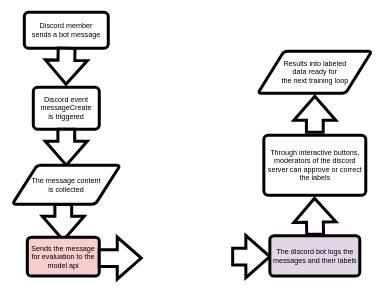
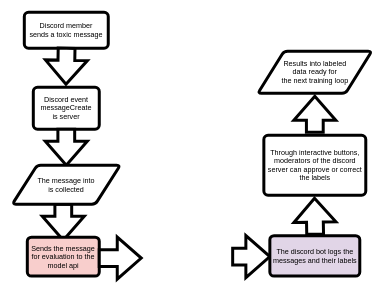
  <mxCell id="0" />
  <mxCell id="1" parent="0" />
  <mxCell id="2" value="" style="verticalLabelPosition=bottom;verticalAlign=top;html=1;strokeWidth=5;shape=mxgraph.arrows2.arrow;dy=0.6;dx=40;notch=0;rotation=-90;" parent="1" vertex="1"><mxGeometry x="494.5" y="155" width="60" height="70" as="geometry" /></mxCell>
  <mxCell id="3" value="" style="verticalLabelPosition=bottom;verticalAlign=top;html=1;strokeWidth=5;shape=mxgraph.arrows2.arrow;dy=0.6;dx=40;notch=0;rotation=90;" parent="1" vertex="1"><mxGeometry x="75" y="335" width="60" height="70" as="geometry" /></mxCell>
- <mxCell id="4" value="Discord member&lt;div&gt;sends a bot message&lt;/div&gt;" style="rounded=1;whiteSpace=wrap;html=1;absoluteArcSize=1;arcSize=14;strokeWidth=5;" parent="1" vertex="1"><mxGeometry x="40" y="20" width="140" height="60" as="geometry" /></mxCell>
+ <mxCell id="4" value="Discord member&lt;div&gt;sends a toxic message&lt;/div&gt;" style="rounded=1;whiteSpace=wrap;html=1;absoluteArcSize=1;arcSize=14;strokeWidth=5;" parent="1" vertex="1"><mxGeometry x="40" y="20" width="140" height="60" as="geometry" /></mxCell>
  <mxCell id="5" value="" style="verticalLabelPosition=bottom;verticalAlign=top;html=1;strokeWidth=5;shape=mxgraph.arrows2.arrow;dy=0.6;dx=40;notch=0;rotation=91;" parent="1" vertex="1"><mxGeometry x="80" y="75" width="60" height="70" as="geometry" /></mxCell>
- <mxCell id="6" value="Discord event&lt;div&gt;messageCreate&lt;/div&gt;&lt;div&gt;is triggered&lt;/div&gt;" style="rounded=1;whiteSpace=wrap;html=1;absoluteArcSize=1;arcSize=14;strokeWidth=5;" parent="1" vertex="1"><mxGeometry x="55" y="145" width="110" height="70" as="geometry" /></mxCell>
+ <mxCell id="6" value="Discord event&lt;div&gt;messageCreate&lt;/div&gt;&lt;div&gt;is server&lt;/div&gt;" style="rounded=1;whiteSpace=wrap;html=1;absoluteArcSize=1;arcSize=14;strokeWidth=5;" parent="1" vertex="1"><mxGeometry x="55" y="145" width="110" height="70" as="geometry" /></mxCell>
  <mxCell id="7" value="" style="verticalLabelPosition=bottom;verticalAlign=top;html=1;strokeWidth=5;shape=mxgraph.arrows2.arrow;dy=0.6;dx=40;notch=0;rotation=90;" parent="1" vertex="1"><mxGeometry x="80" y="210" width="60" height="70" as="geometry" /></mxCell>
- <mxCell id="8" value="The message content&lt;div&gt;is collected&lt;/div&gt;" style="shape=parallelogram;html=1;strokeWidth=5;perimeter=parallelogramPerimeter;whiteSpace=wrap;rounded=1;arcSize=12;size=0.23;" parent="1" vertex="1"><mxGeometry x="20" y="275" width="180" height="65" as="geometry" /></mxCell>
+ <mxCell id="8" value="The message into&lt;div&gt;is collected&lt;/div&gt;" style="shape=parallelogram;html=1;strokeWidth=5;perimeter=parallelogramPerimeter;whiteSpace=wrap;rounded=1;arcSize=12;size=0.23;" parent="1" vertex="1"><mxGeometry x="20" y="275" width="180" height="65" as="geometry" /></mxCell>
  <mxCell id="9" value="Sends the message for evaluation to the model api" style="rounded=1;whiteSpace=wrap;html=1;absoluteArcSize=1;arcSize=14;strokeWidth=5;fillColor=#f8cecc;" parent="1" vertex="1"><mxGeometry x="45" y="395" width="120" height="65" as="geometry" /></mxCell>
  <mxCell id="10" value="" style="verticalLabelPosition=bottom;verticalAlign=top;html=1;strokeWidth=5;shape=mxgraph.arrows2.arrow;dy=0.6;dx=40;notch=0;rotation=0;" parent="1" vertex="1"><mxGeometry x="165" y="395" width="70" height="70" as="geometry" /></mxCell>
  <mxCell id="11" value="" style="verticalLabelPosition=bottom;verticalAlign=top;html=1;strokeWidth=5;shape=mxgraph.arrows2.arrow;dy=0.6;dx=40;notch=0;" parent="1" vertex="1"><mxGeometry x="387.5" y="392.5" width="62" height="70" as="geometry" /></mxCell>
  <mxCell id="12" value="The discord bot logs the messages and their labels" style="rounded=1;whiteSpace=wrap;html=1;absoluteArcSize=1;arcSize=14;strokeWidth=5;fillColor=#e1d5e7;" parent="1" vertex="1"><mxGeometry x="449.5" y="392.5" width="150" height="67.5" as="geometry" /></mxCell>
  <mxCell id="13" value="" style="verticalLabelPosition=bottom;verticalAlign=top;html=1;strokeWidth=5;shape=mxgraph.arrows2.arrow;dy=0.6;dx=40;notch=0;rotation=-91;" parent="1" vertex="1"><mxGeometry x="494.5" y="325" width="60" height="70" as="geometry" /></mxCell>
  <mxCell id="14" value="Through interactive buttons, moderators of the discord server can approve or correct the labels" style="rounded=1;whiteSpace=wrap;html=1;absoluteArcSize=1;arcSize=14;strokeWidth=5;" parent="1" vertex="1"><mxGeometry x="439.5" y="225" width="170" height="100" as="geometry" /></mxCell>
  <mxCell id="15" value="Results into labeled&lt;div&gt;&amp;nbsp;data ready for&amp;nbsp;&lt;/div&gt;&lt;div&gt;the next training loop&lt;/div&gt;" style="shape=parallelogram;html=1;strokeWidth=5;perimeter=parallelogramPerimeter;whiteSpace=wrap;rounded=1;arcSize=12;size=0.23;" parent="1" vertex="1"><mxGeometry x="429.5" y="85" width="190" height="70" as="geometry" /></mxCell>
